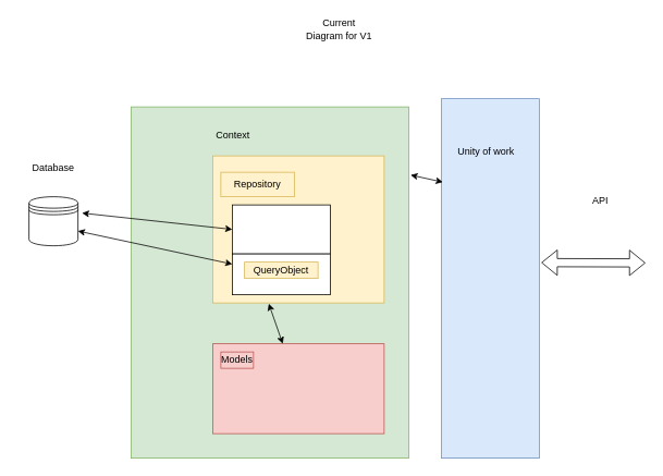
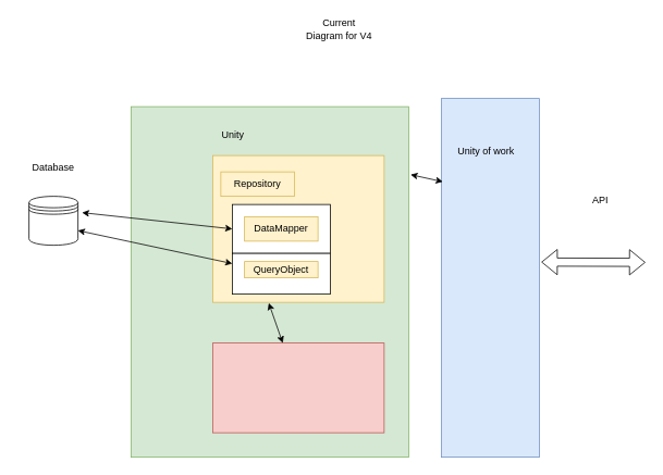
  <mxCell id="0" />
  <mxCell id="1" parent="0" />
  <mxCell id="2" value="" style="shape=datastore;whiteSpace=wrap;html=1;" vertex="1" parent="1"><mxGeometry x="35" y="240" width="60" height="60" as="geometry" /></mxCell>
  <mxCell id="3" value="Database" style="text;html=1;strokeColor=none;fillColor=none;align=center;verticalAlign=middle;whiteSpace=wrap;rounded=0;" vertex="1" parent="1"><mxGeometry x="20" y="190" width="90" height="30" as="geometry" /></mxCell>
- <mxCell id="4" value="Current Diagram for V1" style="text;html=1;strokeColor=none;fillColor=none;align=center;verticalAlign=middle;whiteSpace=wrap;rounded=0;" vertex="1" parent="1"><mxGeometry x="370" y="20" width="90" height="30" as="geometry" /></mxCell>
+ <mxCell id="4" value="Current Diagram for V4" style="text;html=1;strokeColor=none;fillColor=none;align=center;verticalAlign=middle;whiteSpace=wrap;rounded=0;" vertex="1" parent="1"><mxGeometry x="370" y="20" width="90" height="30" as="geometry" /></mxCell>
  <mxCell id="5" value="" style="rounded=0;whiteSpace=wrap;html=1;fillColor=#d5e8d4;strokeColor=#82b366;" vertex="1" parent="1"><mxGeometry x="160" y="130" width="340" height="430" as="geometry" /></mxCell>
  <mxCell id="6" value="" style="rounded=0;whiteSpace=wrap;html=1;fillColor=#fff2cc;strokeColor=#d6b656;" vertex="1" parent="1"><mxGeometry x="260" y="190" width="210" height="180" as="geometry" /></mxCell>
- <mxCell id="7" value="Context" style="text;html=1;strokeColor=none;fillColor=none;align=center;verticalAlign=middle;whiteSpace=wrap;rounded=0;" vertex="1" parent="1"><mxGeometry x="240" y="150" width="90" height="30" as="geometry" /></mxCell>
+ <mxCell id="7" value="Unity" style="text;html=1;strokeColor=none;fillColor=none;align=center;verticalAlign=middle;whiteSpace=wrap;rounded=0;" vertex="1" parent="1"><mxGeometry x="240" y="150" width="90" height="30" as="geometry" /></mxCell>
  <mxCell id="8" value="Repository" style="text;html=1;strokeColor=#d6b656;fillColor=#fff2cc;align=center;verticalAlign=middle;whiteSpace=wrap;rounded=0;" vertex="1" parent="1"><mxGeometry x="270" y="210" width="90" height="30" as="geometry" /></mxCell>
  <mxCell id="9" value="" style="rounded=0;whiteSpace=wrap;html=1;fillColor=#f8cecc;strokeColor=#b85450;" vertex="1" parent="1"><mxGeometry x="260" y="420" width="210" height="110" as="geometry" /></mxCell>
- <mxCell id="10" value="Models" style="text;html=1;strokeColor=#b85450;fillColor=#f8cecc;align=center;verticalAlign=middle;whiteSpace=wrap;rounded=0;" vertex="1" parent="1"><mxGeometry x="270" y="430" width="40" height="20" as="geometry" /></mxCell>
  <mxCell id="11" value="" style="rounded=0;whiteSpace=wrap;html=1;" vertex="1" parent="1"><mxGeometry x="284" y="250" width="120" height="60" as="geometry" /></mxCell>
+ <mxCell id="12" value="DataMapper" style="text;html=1;strokeColor=#d6b656;fillColor=#fff2cc;align=center;verticalAlign=middle;whiteSpace=wrap;rounded=0;" vertex="1" parent="1"><mxGeometry x="299" y="265" width="90" height="30" as="geometry" /></mxCell>
  <mxCell id="13" value="" style="rounded=0;whiteSpace=wrap;html=1;" vertex="1" parent="1"><mxGeometry x="284" y="310" width="120" height="50" as="geometry" /></mxCell>
  <mxCell id="14" value="QueryObject" style="text;html=1;strokeColor=#d6b656;fillColor=#fff2cc;align=center;verticalAlign=middle;whiteSpace=wrap;rounded=0;" vertex="1" parent="1"><mxGeometry x="299" y="320" width="90" height="20" as="geometry" /></mxCell>
  <mxCell id="15" value="" style="endArrow=classic;startArrow=classic;html=1;entryX=0;entryY=0.5;entryDx=0;entryDy=0;" edge="1" parent="1" target="11"><mxGeometry width="50" height="50" relative="1" as="geometry"><mxPoint x="100" y="260" as="sourcePoint" /><mxPoint x="160" y="330" as="targetPoint" /></mxGeometry></mxCell>
  <mxCell id="16" value="" style="endArrow=classic;startArrow=classic;html=1;entryX=0;entryY=0.25;entryDx=0;entryDy=0;exitX=1;exitY=0.7;exitDx=0;exitDy=0;" edge="1" parent="1" source="2" target="13"><mxGeometry width="50" height="50" relative="1" as="geometry"><mxPoint x="110" y="380" as="sourcePoint" /><mxPoint x="160" y="330" as="targetPoint" /></mxGeometry></mxCell>
  <mxCell id="17" value="" style="endArrow=classic;startArrow=classic;html=1;entryX=0.327;entryY=1.005;entryDx=0;entryDy=0;entryPerimeter=0;" edge="1" parent="1" source="9" target="6"><mxGeometry width="50" height="50" relative="1" as="geometry"><mxPoint x="40" y="540" as="sourcePoint" /><mxPoint x="90" y="490" as="targetPoint" /></mxGeometry></mxCell>
  <mxCell id="18" value="" style="rounded=0;whiteSpace=wrap;html=1;fillColor=#dae8fc;strokeColor=#6c8ebf;" vertex="1" parent="1"><mxGeometry x="540" y="120" width="120" height="440" as="geometry" /></mxCell>
  <mxCell id="19" value="Unity of work" style="text;html=1;strokeColor=none;fillColor=none;align=center;verticalAlign=middle;whiteSpace=wrap;rounded=0;" vertex="1" parent="1"><mxGeometry x="550" y="170" width="90" height="30" as="geometry" /></mxCell>
  <mxCell id="20" value="" style="endArrow=classic;startArrow=classic;html=1;entryX=0.015;entryY=0.232;entryDx=0;entryDy=0;entryPerimeter=0;exitX=1.007;exitY=0.194;exitDx=0;exitDy=0;exitPerimeter=0;" edge="1" parent="1" source="5" target="18"><mxGeometry width="50" height="50" relative="1" as="geometry"><mxPoint x="20" y="490" as="sourcePoint" /><mxPoint x="70" y="440" as="targetPoint" /></mxGeometry></mxCell>
  <mxCell id="21" value="" style="shape=flexArrow;endArrow=classic;startArrow=classic;html=1;exitX=1.021;exitY=0.456;exitDx=0;exitDy=0;exitPerimeter=0;" edge="1" parent="1" source="18"><mxGeometry width="100" height="100" relative="1" as="geometry"><mxPoint x="670" y="320" as="sourcePoint" /><mxPoint x="790" y="321" as="targetPoint" /></mxGeometry></mxCell>
  <mxCell id="22" value="API" style="text;html=1;strokeColor=none;fillColor=none;align=center;verticalAlign=middle;whiteSpace=wrap;rounded=0;" vertex="1" parent="1"><mxGeometry x="690" y="230" width="90" height="30" as="geometry" /></mxCell>
